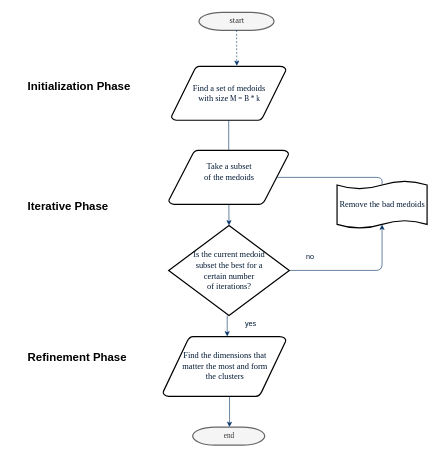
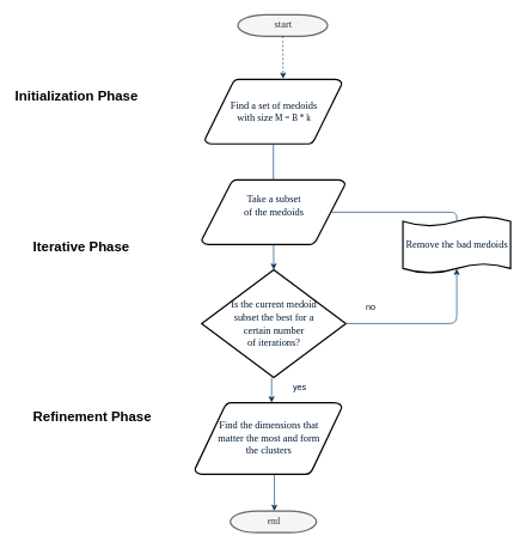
  <mxCell id="0" />
  <mxCell id="1" parent="0" />
  <mxCell id="2" value="&lt;font style=&quot;font-size: 14px&quot; face=&quot;Times New Roman&quot;&gt;start&lt;/font&gt;" style="shape=mxgraph.flowchart.terminator;fillColor=#f5f5f5;strokeColor=#666666;strokeWidth=2;gradientDirection=north;fontColor=#333333;fontStyle=0;html=1;" parent="1" vertex="1"><mxGeometry x="331" y="20" width="125" height="30" as="geometry" /></mxCell>
  <mxCell id="3" value="&lt;div&gt;&lt;font style=&quot;font-size: 14px&quot; face=&quot;Times New Roman&quot;&gt;Find a set of medoids &lt;br&gt;&lt;/font&gt;&lt;/div&gt;&lt;div&gt;&lt;font style=&quot;font-size: 14px&quot; face=&quot;Times New Roman&quot;&gt;with size&lt;/font&gt;&lt;font face=&quot;Times New Roman&quot;&gt; Μ = B * k&lt;br&gt;&lt;/font&gt;&lt;/div&gt;" style="shape=mxgraph.flowchart.data;fillColor=#FFFFFF;strokeColor=#000000;strokeWidth=2;gradientColor=none;gradientDirection=north;fontColor=#001933;fontStyle=0;html=1;" parent="1" vertex="1"><mxGeometry x="285" y="110" width="191" height="90" as="geometry" /></mxCell>
  <mxCell id="4" value="&lt;div style=&quot;font-size: 14px&quot;&gt;&lt;font style=&quot;font-size: 14px&quot; face=&quot;Times New Roman&quot;&gt;Find the dimensions that &lt;br&gt;&lt;/font&gt;&lt;/div&gt;&lt;div style=&quot;font-size: 14px&quot;&gt;&lt;font style=&quot;font-size: 14px&quot; face=&quot;Times New Roman&quot;&gt;matter the most and form &lt;br&gt;&lt;/font&gt;&lt;/div&gt;&lt;div style=&quot;font-size: 14px&quot;&gt;&lt;font style=&quot;font-size: 14px&quot; face=&quot;Times New Roman&quot;&gt;the clusters&lt;br&gt;&lt;/font&gt;&lt;/div&gt;" style="shape=mxgraph.flowchart.data;fillColor=#FFFFFF;strokeColor=#000000;strokeWidth=2;gradientColor=none;gradientDirection=north;fontColor=#001933;fontStyle=0;html=1;" parent="1" vertex="1"><mxGeometry x="271" y="560" width="205" height="100" as="geometry" /></mxCell>
  <mxCell id="5" value="&lt;div style=&quot;font-size: 14px&quot;&gt;&lt;font style=&quot;font-size: 14px&quot; face=&quot;Times New Roman&quot;&gt;Take a subset&lt;/font&gt;&lt;/div&gt;&lt;div style=&quot;font-size: 14px&quot;&gt;&lt;font style=&quot;font-size: 14px&quot; face=&quot;Times New Roman&quot;&gt; of the medoids&lt;/font&gt;&lt;/div&gt;&lt;div style=&quot;font-size: 14px&quot;&gt;&lt;font face=&quot;Times New Roman&quot;&gt;&lt;br&gt;&lt;/font&gt;&lt;/div&gt;" style="shape=mxgraph.flowchart.data;fillColor=#FFFFFF;strokeColor=#000000;strokeWidth=2;gradientColor=none;gradientDirection=north;fontColor=#001933;fontStyle=0;html=1;" parent="1" vertex="1"><mxGeometry x="280.5" y="250" width="200" height="90" as="geometry" /></mxCell>
  <mxCell id="6" value="&lt;div style=&quot;font-size: 14px&quot;&gt;&lt;font style=&quot;font-size: 14px&quot; face=&quot;Times New Roman&quot;&gt;Is the current medoid&lt;br&gt;&lt;/font&gt;&lt;/div&gt;&lt;div style=&quot;font-size: 14px&quot;&gt;&lt;font style=&quot;font-size: 14px&quot; face=&quot;Times New Roman&quot;&gt;subset the best for a &lt;br&gt;&lt;/font&gt;&lt;/div&gt;&lt;div style=&quot;font-size: 14px&quot;&gt;&lt;font style=&quot;font-size: 14px&quot; face=&quot;Times New Roman&quot;&gt;certain number&lt;/font&gt;&lt;/div&gt;&lt;div style=&quot;font-size: 14px&quot;&gt;&lt;font style=&quot;font-size: 14px&quot; face=&quot;Times New Roman&quot;&gt; of iterations?&lt;/font&gt;&lt;/div&gt;" style="shape=mxgraph.flowchart.decision;fillColor=#FFFFFF;strokeColor=#000000;strokeWidth=2;gradientColor=none;gradientDirection=north;fontColor=#001933;fontStyle=0;html=1;" parent="1" vertex="1"><mxGeometry x="280.5" y="375" width="201" height="150" as="geometry" /></mxCell>
  <mxCell id="7" style="fontColor=#001933;fontStyle=1;strokeColor=#003366;strokeWidth=1;html=1;entryX=0.571;entryY=-0.01;entryDx=0;entryDy=0;entryPerimeter=0;dashed=1;" parent="1" source="2" target="3" edge="1"><mxGeometry relative="1" as="geometry" /></mxCell>
  <mxCell id="8" style="fontColor=#001933;fontStyle=1;strokeColor=#003366;strokeWidth=1;html=1;endArrow=none;" parent="1" source="3" target="5" edge="1"><mxGeometry relative="1" as="geometry" /></mxCell>
  <mxCell id="9" style="entryX=0.5;entryY=0;entryPerimeter=0;fontColor=#001933;fontStyle=1;strokeColor=#003366;strokeWidth=1;html=1;" parent="1" source="5" target="6" edge="1"><mxGeometry relative="1" as="geometry" /></mxCell>
  <mxCell id="10" value="" style="edgeStyle=elbowEdgeStyle;elbow=horizontal;entryX=0.5;entryY=0.91;entryPerimeter=0;exitX=1;exitY=0.5;exitPerimeter=0;fontColor=#001933;fontStyle=1;strokeColor=#003366;strokeWidth=1;html=1;" parent="1" source="6" target="16" edge="1"><mxGeometry x="381" y="28.5" width="100" height="100" as="geometry"><mxPoint x="841" y="447" as="sourcePoint" /><mxPoint x="856.395" y="318.5" as="targetPoint" /><Array as="points"><mxPoint x="636" y="400" /></Array></mxGeometry></mxCell>
  <mxCell id="11" value="yes" style="text;fontColor=#001933;fontStyle=0;html=1;strokeColor=none;gradientColor=none;fillColor=none;strokeWidth=2;" parent="1" vertex="1"><mxGeometry x="405.5" y="525" width="35" height="29" as="geometry" /></mxCell>
  <mxCell id="12" value="" style="edgeStyle=elbowEdgeStyle;elbow=horizontal;fontColor=#001933;fontStyle=1;strokeColor=#003366;strokeWidth=1;html=1;" parent="1" source="6" target="4" edge="1"><mxGeometry width="100" height="100" as="geometry"><mxPoint y="100" as="sourcePoint" x="91" /><mxPoint x="191" as="targetPoint" y="0" /></mxGeometry></mxCell>
  <mxCell id="13" value="no" style="text;fontColor=#001933;fontStyle=0;html=1;strokeColor=none;gradientColor=none;fillColor=none;strokeWidth=2;align=center;" parent="1" vertex="1"><mxGeometry x="496" y="413" width="40" height="26" as="geometry" /></mxCell>
  <mxCell id="14" value="&lt;font face=&quot;Times New Roman&quot;&gt;end&lt;/font&gt;" style="shape=mxgraph.flowchart.terminator;fillColor=#f5f5f5;strokeColor=#666666;strokeWidth=2;gradientDirection=north;fontColor=#333333;fontStyle=0;html=1;" parent="1" vertex="1"><mxGeometry x="320.5" y="711" width="120" height="30" as="geometry" /></mxCell>
  <mxCell id="15" value="" style="edgeStyle=elbowEdgeStyle;elbow=vertical;fontColor=#001933;fontStyle=1;strokeColor=#003366;strokeWidth=1;html=1;entryX=0.51;entryY=-0.004;entryDx=0;entryDy=0;entryPerimeter=0;exitX=0.541;exitY=1.006;exitDx=0;exitDy=0;exitPerimeter=0;" parent="1" source="4" target="14" edge="1"><mxGeometry x="-0.5" y="-1229" width="100" height="100" as="geometry"><mxPoint x="361" y="661" as="sourcePoint" /><mxPoint x="360.5" y="701" as="targetPoint" /><Array as="points"><mxPoint x="381" y="701" /><mxPoint x="381" y="691" /><mxPoint x="381" y="681" /><mxPoint x="361" y="661" /><mxPoint x="361" y="671" /><mxPoint x="375.5" y="691" /><mxPoint x="375.5" y="681" /><mxPoint x="369.5" y="611" /><mxPoint x="373.5" y="621" /><mxPoint x="380.5" y="641" /><mxPoint x="380.5" y="631" /><mxPoint x="410.5" y="611" /><mxPoint x="410.5" y="621" /><mxPoint x="410.5" y="591" /><mxPoint x="410.5" y="521" /><mxPoint x="410.5" y="481" /><mxPoint x="20.5" y="341" /></Array></mxGeometry></mxCell>
  <mxCell id="16" value="&lt;font style=&quot;font-size: 14px&quot; face=&quot;Times New Roman&quot;&gt;Remove the bad medoids&lt;/font&gt;" style="shape=mxgraph.flowchart.paper_tape;fillColor=#FFFFFF;strokeColor=#000000;strokeWidth=2;gradientColor=none;gradientDirection=north;fontColor=#001933;fontStyle=0;html=1;" parent="1" vertex="1"><mxGeometry x="561" y="300" width="150" height="81" as="geometry" /></mxCell>
  <mxCell id="17" value="" style="edgeStyle=elbowEdgeStyle;elbow=horizontal;exitX=0.5;exitY=0.09;exitPerimeter=0;entryX=0.905;entryY=0.5;entryPerimeter=0;fontColor=#001933;fontStyle=1;strokeColor=#003366;strokeWidth=1;html=1;endArrow=none;" parent="1" source="16" target="5" edge="1"><mxGeometry width="100" height="100" as="geometry"><mxPoint y="100" as="sourcePoint" x="91" /><mxPoint x="191" as="targetPoint" y="0" /><Array as="points"><mxPoint x="636" y="300" /></Array></mxGeometry></mxCell>
- <mxCell id="18" value="&lt;h1 style=&quot;font-size: 19px&quot;&gt;&lt;font style=&quot;font-size: 19px&quot;&gt;Initialization Phase&lt;br&gt;&lt;/font&gt;&lt;/h1&gt;" style="text;html=1;strokeColor=none;fillColor=none;spacing=5;spacingTop=-20;whiteSpace=wrap;overflow=hidden;rounded=0;" vertex="1" parent="1"><mxGeometry x="40.5" y="130" width="240" height="40" as="geometry" /></mxCell>
+ <mxCell id="18" value="&lt;h1 style=&quot;font-size: 19px&quot;&gt;&lt;font style=&quot;font-size: 19px&quot;&gt;Initialization Phase&lt;br&gt;&lt;/font&gt;&lt;/h1&gt;" style="text;html=1;strokeColor=none;fillColor=none;spacing=5;spacingTop=-20;whiteSpace=wrap;overflow=hidden;rounded=0;" vertex="1" parent="1"><mxGeometry x="15.5" y="120" width="240" height="40" as="geometry" /></mxCell>
  <mxCell id="19" value="&lt;h1 style=&quot;font-size: 19px&quot;&gt;&lt;font style=&quot;font-size: 19px&quot;&gt;Iterative Phase&lt;br&gt;&lt;/font&gt;&lt;/h1&gt;" style="text;html=1;strokeColor=none;fillColor=none;spacing=5;spacingTop=-20;whiteSpace=wrap;overflow=hidden;rounded=0;" vertex="1" parent="1"><mxGeometry x="41" y="330" width="180" height="40" as="geometry" /></mxCell>
- <mxCell id="20" value="&lt;h1 style=&quot;font-size: 19px&quot;&gt;&lt;font style=&quot;font-size: 19px&quot;&gt;Refinement Phase&lt;br&gt;&lt;/font&gt;&lt;/h1&gt;" style="text;html=1;strokeColor=none;fillColor=none;spacing=5;spacingTop=-20;whiteSpace=wrap;overflow=hidden;rounded=0;" vertex="1" parent="1"><mxGeometry x="41" y="581" width="220" height="40" as="geometry" /></mxCell>
+ <mxCell id="20" value="&lt;h1 style=&quot;font-size: 19px&quot;&gt;&lt;font style=&quot;font-size: 19px&quot;&gt;Refinement Phase&lt;br&gt;&lt;/font&gt;&lt;/h1&gt;" style="text;html=1;strokeColor=none;fillColor=none;spacing=5;spacingTop=-20;whiteSpace=wrap;overflow=hidden;rounded=0;" vertex="1" parent="1"><mxGeometry x="41" y="566" width="220" height="40" as="geometry" /></mxCell>
